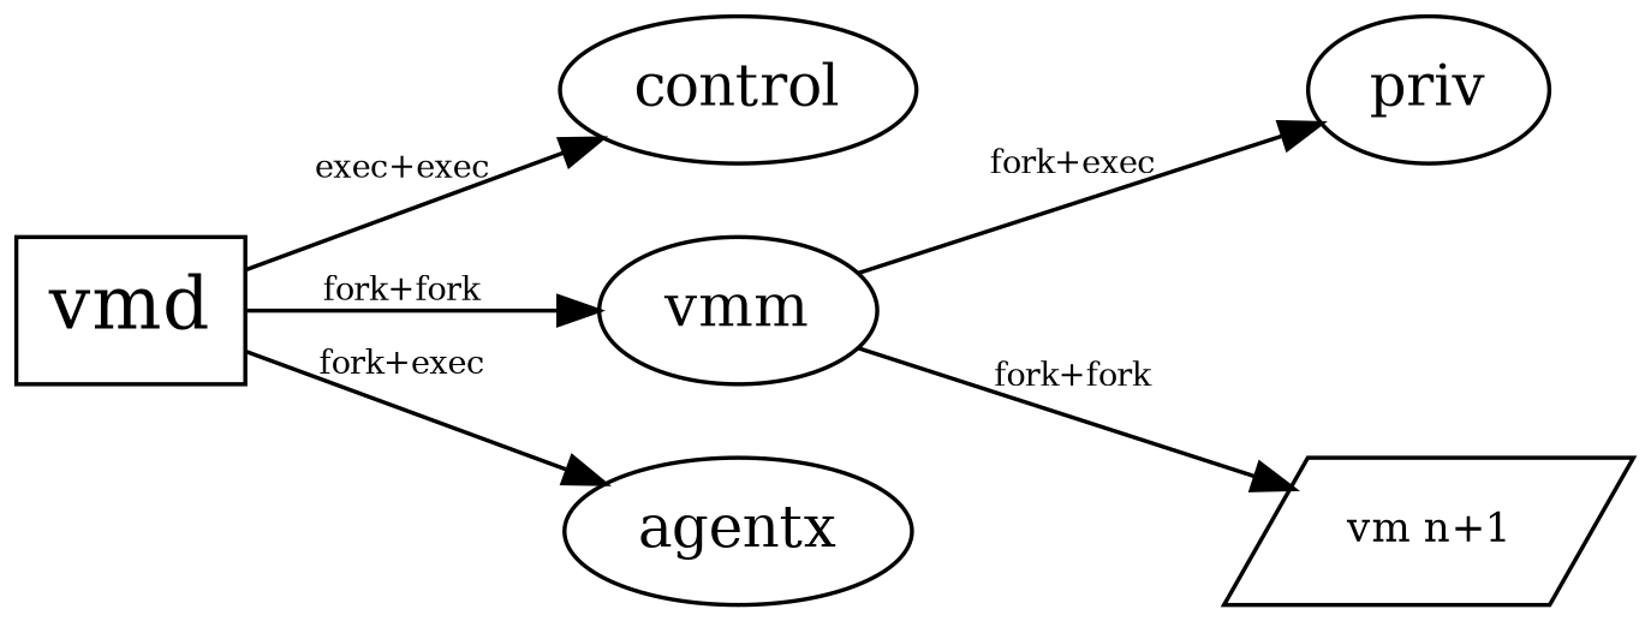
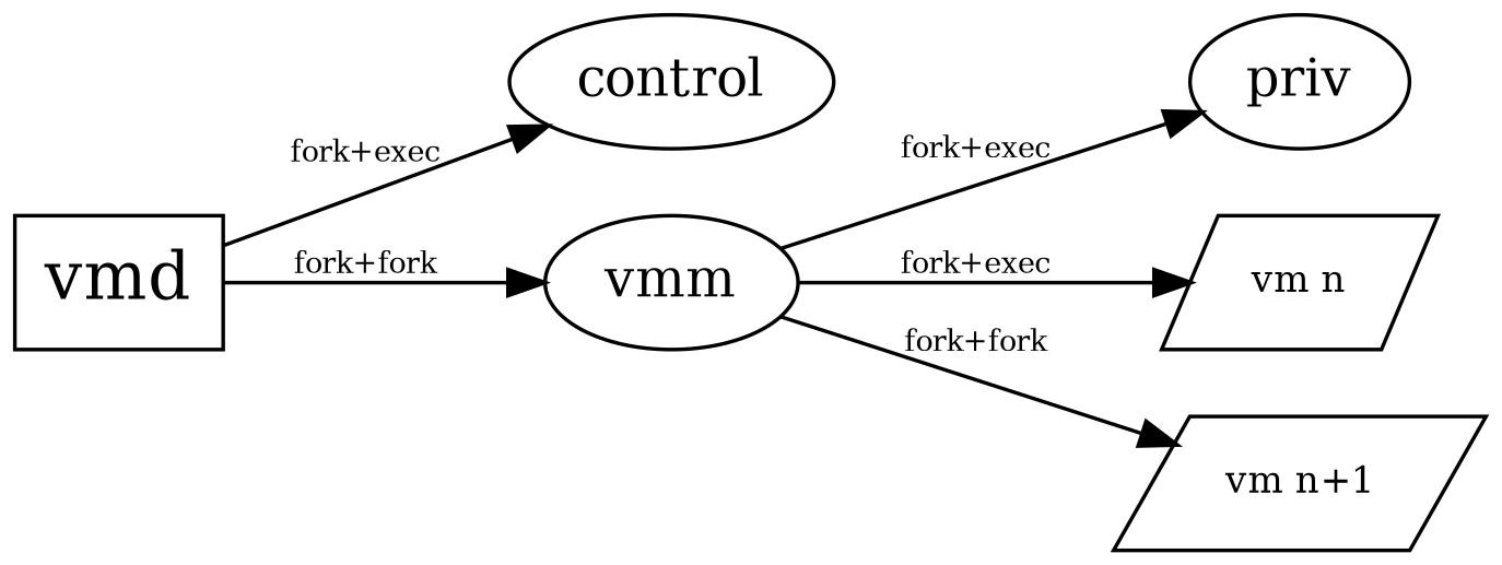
  digraph {
    rankdir=LR
    node [fontsize=14 shape=ellipse]
    edge [fontsize=8]
    n1 [fontsize=18 label=vmd shape=box]
    n2 [label=control]
    n3 [label=vmm]
-   n4 [label=agentx]
    n5 [label=priv]
+   n6 [fontsize=10 label="vm n" shape=parallelogram]
    n7 [fontsize=10 label="vm n+1" shape=parallelogram]
-   n1 -> n2 [label="exec+exec"]
+   n1 -> n2 [label="fork+exec"]
    n1 -> n3 [label="fork+fork"]
-   n1 -> n4 [label="fork+exec"]
    n3 -> n5 [label="fork+exec"]
+   n3 -> n6 [label="fork+exec"]
    n3 -> n7 [label="fork+fork"]
  }
